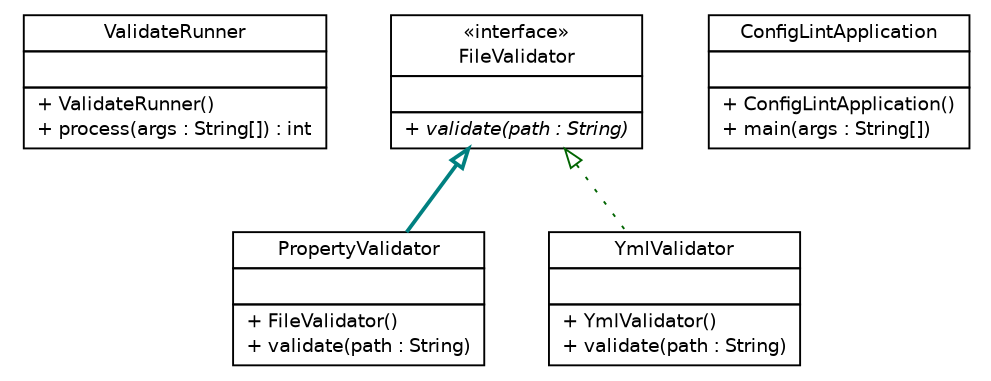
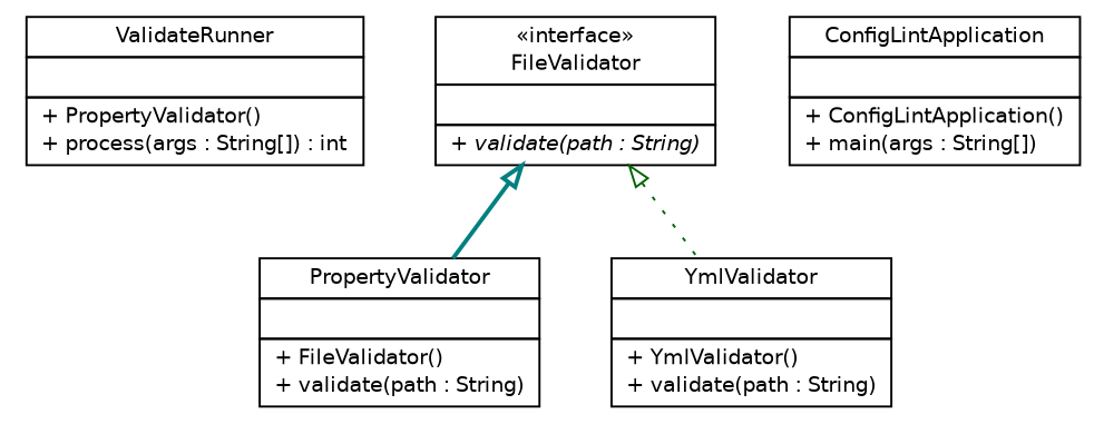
  digraph {
    nodesep=0.25
    ranksep=0.5
    node [fontcolor=black fontname=Helvetica fontsize=10.0 shape=plaintext]
    edge [arrowtail=empty dir=back fontname=Helvetica fontsize=10 headport=p labelfontname=Helvetica labelfontsize=10 tailport=p]
-   n1 [label=<<table title="cn.home1.oss.environment.configlint.ValidateRunner" border="0" cellborder="1" cellspacing="0" cellpadding="2" port="p" href="./ValidateRunner.html"> 		<tr><td><table border="0" cellspacing="0" cellpadding="1"> <tr><td align="center" balign="center"> ValidateRunner </td></tr> 		</table></td></tr> 		<tr><td><table border="0" cellspacing="0" cellpadding="1"> <tr><td align="left" balign="left">  </td></tr> 		</table></td></tr> 		<tr><td><table border="0" cellspacing="0" cellpadding="1"> <tr><td align="left" balign="left"> + ValidateRunner() </td></tr> <tr><td align="left" balign="left"> + process(args : String[]) : int </td></tr> 		</table></td></tr> 		</table>>]
+   n1 [label=<<table title="cn.home1.oss.environment.configlint.ValidateRunner" border="0" cellborder="1" cellspacing="0" cellpadding="2" port="p" href="./ValidateRunner.html"> 		<tr><td><table border="0" cellspacing="0" cellpadding="1"> <tr><td align="center" balign="center"> ValidateRunner </td></tr> 		</table></td></tr> 		<tr><td><table border="0" cellspacing="0" cellpadding="1"> <tr><td align="left" balign="left">  </td></tr> 		</table></td></tr> 		<tr><td><table border="0" cellspacing="0" cellpadding="1"> <tr><td align="left" balign="left"> + PropertyValidator() </td></tr> <tr><td align="left" balign="left"> + process(args : String[]) : int </td></tr> 		</table></td></tr> 		</table>>]
    n2 [label=<<table title="cn.home1.oss.environment.configlint.FileValidator" border="0" cellborder="1" cellspacing="0" cellpadding="2" port="p" href="./FileValidator.html"> 		<tr><td><table border="0" cellspacing="0" cellpadding="1"> <tr><td align="center" balign="center"> &#171;interface&#187; </td></tr> <tr><td align="center" balign="center"> FileValidator </td></tr> 		</table></td></tr> 		<tr><td><table border="0" cellspacing="0" cellpadding="1"> <tr><td align="left" balign="left">  </td></tr> 		</table></td></tr> 		<tr><td><table border="0" cellspacing="0" cellpadding="1"> <tr><td align="left" balign="left"><font face="Helvetica-Oblique" point-size="10.0"> + validate(path : String) </font></td></tr> 		</table></td></tr> 		</table>>]
    n3 [label=<<table title="cn.home1.oss.environment.configlint.PropertyValidator" border="0" cellborder="1" cellspacing="0" cellpadding="2" port="p" href="./PropertyValidator.html"> 		<tr><td><table border="0" cellspacing="0" cellpadding="1"> <tr><td align="center" balign="center"> PropertyValidator </td></tr> 		</table></td></tr> 		<tr><td><table border="0" cellspacing="0" cellpadding="1"> <tr><td align="left" balign="left">  </td></tr> 		</table></td></tr> 		<tr><td><table border="0" cellspacing="0" cellpadding="1"> <tr><td align="left" balign="left"> + FileValidator() </td></tr> <tr><td align="left" balign="left"> + validate(path : String) </td></tr> 		</table></td></tr> 		</table>>]
    n4 [label=<<table title="cn.home1.oss.environment.configlint.YmlValidator" border="0" cellborder="1" cellspacing="0" cellpadding="2" port="p" href="./YmlValidator.html"> 		<tr><td><table border="0" cellspacing="0" cellpadding="1"> <tr><td align="center" balign="center"> YmlValidator </td></tr> 		</table></td></tr> 		<tr><td><table border="0" cellspacing="0" cellpadding="1"> <tr><td align="left" balign="left">  </td></tr> 		</table></td></tr> 		<tr><td><table border="0" cellspacing="0" cellpadding="1"> <tr><td align="left" balign="left"> + YmlValidator() </td></tr> <tr><td align="left" balign="left"> + validate(path : String) </td></tr> 		</table></td></tr> 		</table>>]
    n5 [label=<<table title="cn.home1.oss.environment.configlint.ConfigLintApplication" border="0" cellborder="1" cellspacing="0" cellpadding="2" port="p" href="./ConfigLintApplication.html"> 		<tr><td><table border="0" cellspacing="0" cellpadding="1"> <tr><td align="center" balign="center"> ConfigLintApplication </td></tr> 		</table></td></tr> 		<tr><td><table border="0" cellspacing="0" cellpadding="1"> <tr><td align="left" balign="left">  </td></tr> 		</table></td></tr> 		<tr><td><table border="0" cellspacing="0" cellpadding="1"> <tr><td align="left" balign="left"> + ConfigLintApplication() </td></tr> <tr><td align="left" balign="left"> + main(args : String[]) </td></tr> 		</table></td></tr> 		</table>>]
    n2 -> n3 [color=teal style=bold]
    n2 -> n4 [color=darkgreen style=dotted]
  }
